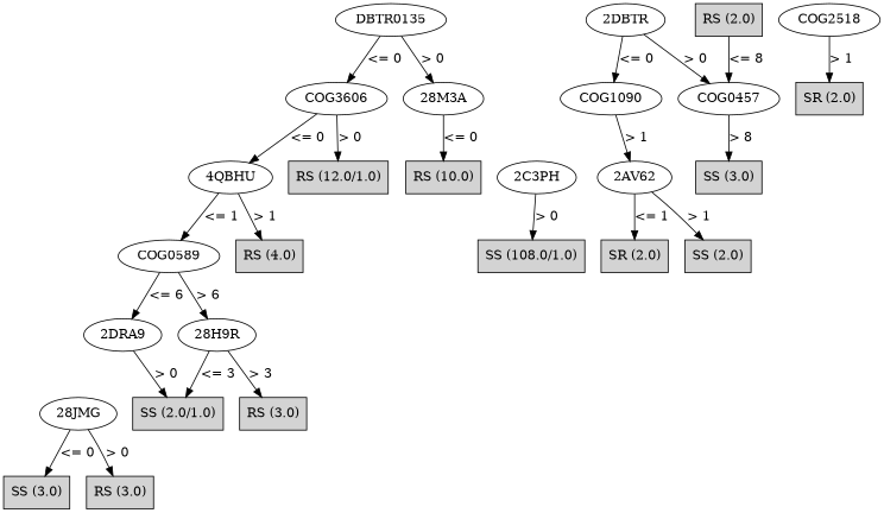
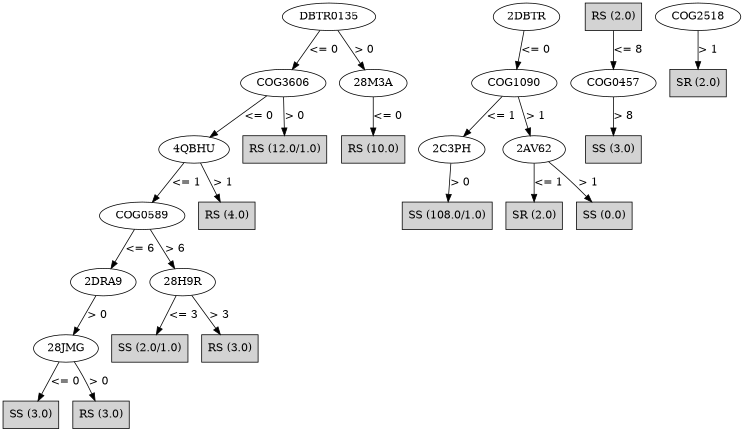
  digraph {
    n1 [label=DBTR0135]
    n2 [label=COG3606]
    n3 [label="28M3A"]
    n4 [label="4QBHU"]
    n5 [label="RS (12.0/1.0)" shape=box style=filled]
    n6 [label="RS (10.0)" shape=box style=filled]
    n7 [label=COG0589]
    n8 [label="RS (4.0)" shape=box style=filled]
    n9 [label="2DRA9"]
    n10 [label="28H9R"]
    n11 [label="28JMG"]
    n12 [label="SS (2.0/1.0)" shape=box style=filled]
    n13 [label="RS (3.0)" shape=box style=filled]
    n14 [label="2DBTR"]
    n15 [label=COG1090]
    n16 [label=COG0457]
    n17 [label="SS (3.0)" shape=box style=filled]
    n18 [label="RS (3.0)" shape=box style=filled]
    n19 [label="2C3PH"]
    n20 [label="2AV62"]
    n21 [label="SS (3.0)" shape=box style=filled]
    n22 [label="SS (108.0/1.0)" shape=box style=filled]
    n23 [label="SR (2.0)" shape=box style=filled]
-   n24 [label="SS (2.0)" shape=box style=filled]
+   n24 [label="SS (0.0)" shape=box style=filled]
    n25 [label=COG2518]
    n26 [label="SR (2.0)" shape=box style=filled]
    n27 [label="RS (2.0)" shape=box style=filled]
    n1 -> n2 [label="<= 0"]
    n1 -> n3 [label="> 0"]
    n2 -> n4 [label="<= 0"]
    n2 -> n5 [label="> 0"]
    n3 -> n6 [label="<= 0"]
    n4 -> n7 [label="<= 1"]
    n4 -> n8 [label="> 1"]
    n7 -> n9 [label="<= 6"]
    n7 -> n10 [label="> 6"]
-   n9 -> n12 [label="> 0"]
+   n9 -> n11 [label="> 0"]
    n10 -> n12 [label="<= 3"]
    n10 -> n13 [label="> 3"]
    n11 -> n17 [label="<= 0"]
    n11 -> n18 [label="> 0"]
    n14 -> n15 [label="<= 0"]
-   n14 -> n16 [label="> 0"]
+   n15 -> n19 [label="<= 1"]
    n15 -> n20 [label="> 1"]
    n16 -> n21 [label="> 8"]
    n19 -> n22 [label="> 0"]
    n20 -> n23 [label="<= 1"]
    n20 -> n24 [label="> 1"]
    n25 -> n26 [label="> 1"]
    n27 -> n16 [label="<= 8"]
  }
